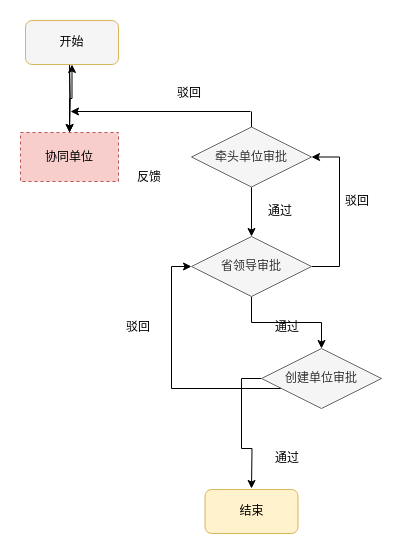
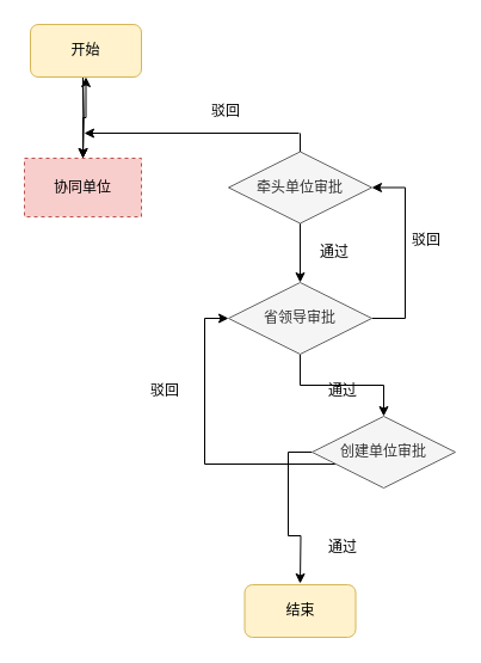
  <mxCell id="0" />
  <mxCell id="1" parent="0" />
  <mxCell id="2" value="" style="edgeStyle=orthogonalEdgeStyle;rounded=0;orthogonalLoop=1;jettySize=auto;html=1;" edge="1" parent="1" target="4"><mxGeometry relative="1" as="geometry"><mxPoint x="69" y="64" as="sourcePoint" /></mxGeometry></mxCell>
  <mxCell id="3" style="edgeStyle=orthogonalEdgeStyle;rounded=0;orthogonalLoop=1;jettySize=auto;html=1;" edge="1" parent="1" source="4" target="20"><mxGeometry relative="1" as="geometry" /></mxCell>
  <mxCell id="4" value="协同单位" style="rounded=0;whiteSpace=wrap;html=1;fillColor=#f8cecc;strokeColor=#b85450;dashed=1;" vertex="1" parent="1"><mxGeometry x="20" y="132" width="98" height="49" as="geometry" /></mxCell>
  <mxCell id="5" style="edgeStyle=orthogonalEdgeStyle;rounded=0;orthogonalLoop=1;jettySize=auto;html=1;entryX=0.5;entryY=0;entryDx=0;entryDy=0;exitX=0.5;exitY=1;exitDx=0;exitDy=0;" edge="1" parent="1" source="17" target="9"><mxGeometry relative="1" as="geometry"><mxPoint x="262" y="181" as="sourcePoint" /></mxGeometry></mxCell>
  <mxCell id="6" style="edgeStyle=orthogonalEdgeStyle;rounded=0;orthogonalLoop=1;jettySize=auto;html=1;entryX=0.5;entryY=0;entryDx=0;entryDy=0;" edge="1" parent="1" target="4"><mxGeometry relative="1" as="geometry"><mxPoint x="69" y="63" as="sourcePoint" /></mxGeometry></mxCell>
  <mxCell id="7" style="edgeStyle=orthogonalEdgeStyle;rounded=0;orthogonalLoop=1;jettySize=auto;html=1;entryX=0.5;entryY=0;entryDx=0;entryDy=0;" edge="1" parent="1" source="9" target="12"><mxGeometry relative="1" as="geometry" /></mxCell>
  <mxCell id="8" style="edgeStyle=orthogonalEdgeStyle;rounded=0;orthogonalLoop=1;jettySize=auto;html=1;entryX=1;entryY=0.5;entryDx=0;entryDy=0;" edge="1" parent="1" source="9" target="17"><mxGeometry relative="1" as="geometry"><mxPoint x="311" y="156.5" as="targetPoint" /><Array as="points"><mxPoint x="339" y="266" /><mxPoint x="339" y="157" /></Array></mxGeometry></mxCell>
  <mxCell id="9" value="省领导审批" style="shape=rhombus;perimeter=rhombusPerimeter;whiteSpace=wrap;html=1;align=center;fillColor=#f5f5f5;strokeColor=#666666;fontColor=#333333;" vertex="1" parent="1"><mxGeometry x="191" y="236" width="120" height="60" as="geometry" /></mxCell>
  <mxCell id="10" style="edgeStyle=orthogonalEdgeStyle;rounded=0;orthogonalLoop=1;jettySize=auto;html=1;" edge="1" parent="1" source="12"><mxGeometry relative="1" as="geometry"><mxPoint x="251" y="488" as="targetPoint" /></mxGeometry></mxCell>
  <mxCell id="11" style="edgeStyle=orthogonalEdgeStyle;rounded=0;orthogonalLoop=1;jettySize=auto;html=1;entryX=0;entryY=0.5;entryDx=0;entryDy=0;" edge="1" parent="1" source="12" target="9"><mxGeometry relative="1" as="geometry"><Array as="points"><mxPoint x="171" y="388" /><mxPoint x="171" y="266" /></Array></mxGeometry></mxCell>
  <mxCell id="12" value="创建单位审批" style="shape=rhombus;perimeter=rhombusPerimeter;whiteSpace=wrap;html=1;align=center;fillColor=#f5f5f5;strokeColor=#666666;fontColor=#333333;" vertex="1" parent="1"><mxGeometry x="261" y="348" width="120" height="60" as="geometry" /></mxCell>
  <mxCell id="13" value="通过" style="text;html=1;strokeColor=none;fillColor=none;align=center;verticalAlign=middle;whiteSpace=wrap;rounded=0;" vertex="1" parent="1"><mxGeometry x="267" y="317" width="40" height="20" as="geometry" /></mxCell>
  <mxCell id="14" value="通过" style="text;html=1;strokeColor=none;fillColor=none;align=center;verticalAlign=middle;whiteSpace=wrap;rounded=0;" vertex="1" parent="1"><mxGeometry x="267" y="448" width="40" height="20" as="geometry" /></mxCell>
  <mxCell id="15" value="驳回" style="text;html=1;strokeColor=none;fillColor=none;align=center;verticalAlign=middle;whiteSpace=wrap;rounded=0;" vertex="1" parent="1"><mxGeometry x="337" y="191" width="40" height="20" as="geometry" /></mxCell>
  <mxCell id="16" value="驳回" style="text;html=1;strokeColor=none;fillColor=none;align=center;verticalAlign=middle;whiteSpace=wrap;rounded=0;" vertex="1" parent="1"><mxGeometry x="118" y="317" width="40" height="20" as="geometry" /></mxCell>
  <mxCell id="17" value="牵头单位审批" style="shape=rhombus;perimeter=rhombusPerimeter;whiteSpace=wrap;html=1;align=center;fillColor=#f5f5f5;strokeColor=#666666;fontColor=#333333;" vertex="1" parent="1"><mxGeometry x="191" y="126.5" width="120" height="60" as="geometry" /></mxCell>
- <mxCell id="18" value="反馈" style="text;html=1;strokeColor=none;fillColor=none;align=center;verticalAlign=middle;whiteSpace=wrap;rounded=0;" vertex="1" parent="1"><mxGeometry x="129" y="166.5" width="40" height="20" as="geometry" /></mxCell>
  <mxCell id="19" value="通过" style="text;html=1;strokeColor=none;fillColor=none;align=center;verticalAlign=middle;whiteSpace=wrap;rounded=0;" vertex="1" parent="1"><mxGeometry x="260" y="201" width="40" height="20" as="geometry" /></mxCell>
- <mxCell id="20" value="开始" style="rounded=1;whiteSpace=wrap;html=1;fillColor=#f5f5f5;strokeColor=#d6b656;" vertex="1" parent="1"><mxGeometry x="25" y="20" width="93" height="44" as="geometry" /></mxCell>
+ <mxCell id="20" value="开始" style="rounded=1;whiteSpace=wrap;html=1;fillColor=#fff2cc;strokeColor=#d6b656;" vertex="1" parent="1"><mxGeometry x="25" y="20" width="93" height="44" as="geometry" /></mxCell>
  <mxCell id="21" value="结束" style="rounded=1;whiteSpace=wrap;html=1;fillColor=#fff2cc;strokeColor=#d6b656;" vertex="1" parent="1"><mxGeometry x="204.5" y="489" width="93" height="44" as="geometry" /></mxCell>
  <mxCell id="22" value="" style="endArrow=classic;html=1;" edge="1" parent="1"><mxGeometry width="50" height="50" relative="1" as="geometry"><mxPoint x="250" y="111" as="sourcePoint" /><mxPoint x="70" y="111" as="targetPoint" /></mxGeometry></mxCell>
  <mxCell id="23" value="" style="endArrow=none;html=1;entryX=0.5;entryY=0;entryDx=0;entryDy=0;" edge="1" parent="1" target="17"><mxGeometry width="50" height="50" relative="1" as="geometry"><mxPoint x="251" y="111" as="sourcePoint" /><mxPoint x="222" y="201" as="targetPoint" /></mxGeometry></mxCell>
  <mxCell id="24" value="驳回" style="text;html=1;strokeColor=none;fillColor=none;align=center;verticalAlign=middle;whiteSpace=wrap;rounded=0;" vertex="1" parent="1"><mxGeometry x="169" y="83" width="40" height="20" as="geometry" /></mxCell>
